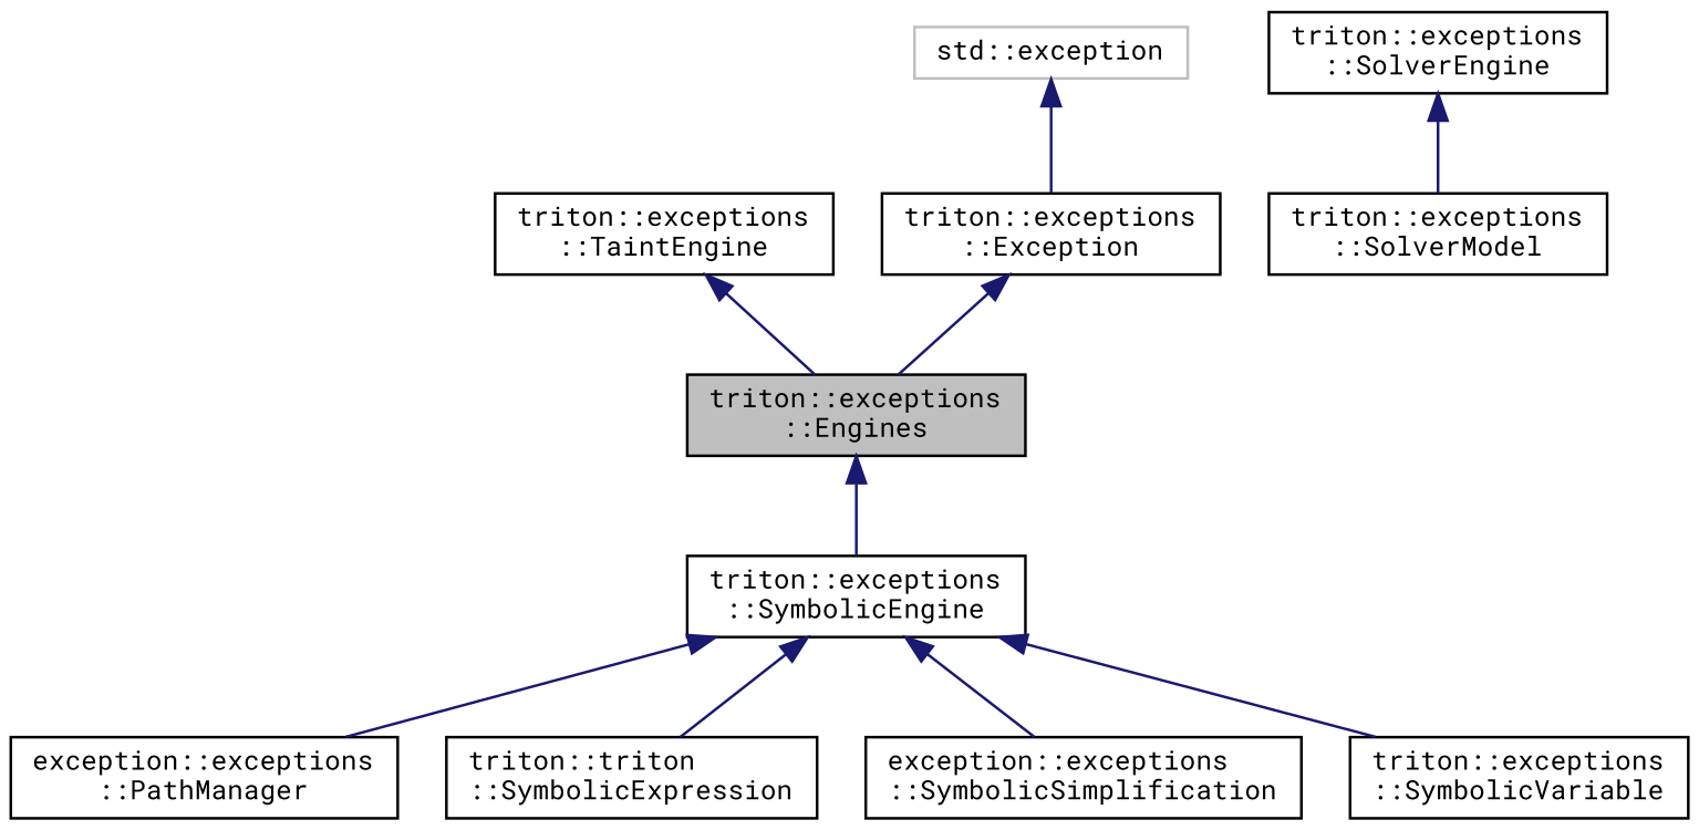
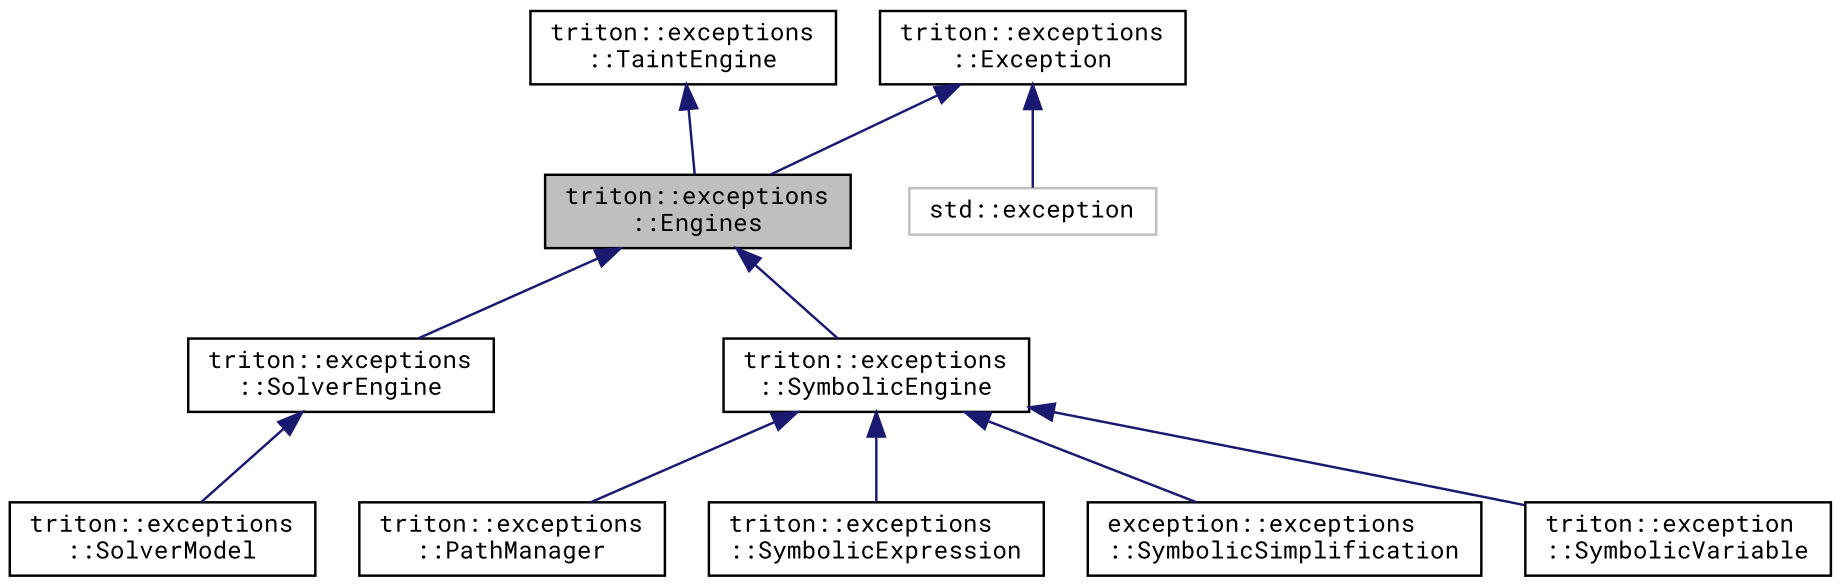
  digraph {
    fontname="Roboto Mono"
    rankdir=TB
    node [color=black fillcolor=white fontname="Roboto Mono" fontsize=10 shape=record style=filled]
    edge [color=midnightblue dir=back fontname="Roboto Mono" fontsize=10 labelfontname=Helvetica labelfontsize=10 style=solid]
    n1 [fillcolor=grey75 fontcolor=black height=0.2 label="triton::exceptions\l::Engines" width=0.4]
    n2 [height=0.2 label="triton::exceptions\l::SolverEngine" width=0.4]
    n3 [height=0.2 label="triton::exceptions\l::SymbolicEngine" width=0.4]
    n4 [height=0.2 label="triton::exceptions\l::SolverModel" width=0.4]
-   n5 [height=0.2 label="exception::exceptions\l::PathManager" width=0.4]
-   n6 [height=0.2 label="triton::triton\l::SymbolicExpression" width=0.4]
+   n5 [height=0.2 label="triton::exceptions\l::PathManager" width=0.4]
+   n6 [height=0.2 label="triton::exceptions\l::SymbolicExpression" width=0.4]
    n7 [height=0.2 label="exception::exceptions\l::SymbolicSimplification" width=0.4]
-   n8 [height=0.2 label="triton::exceptions\l::SymbolicVariable" width=0.4]
+   n8 [height=0.2 label="triton::exception\l::SymbolicVariable" width=0.4]
    n9 [height=0.2 label="triton::exceptions\l::TaintEngine" width=0.4]
    n10 [height=0.2 label="triton::exceptions\l::Exception" width=0.4]
    n11 [color=grey75 height=0.2 label="std::exception" width=0.4]
+   n1 -> n2
    n1 -> n3
    n2 -> n4
    n3 -> n5
    n3 -> n6
    n3 -> n7
    n3 -> n8
    n9 -> n1
    n10 -> n1
-   n11 -> n10
+   n10 -> n11
  }
